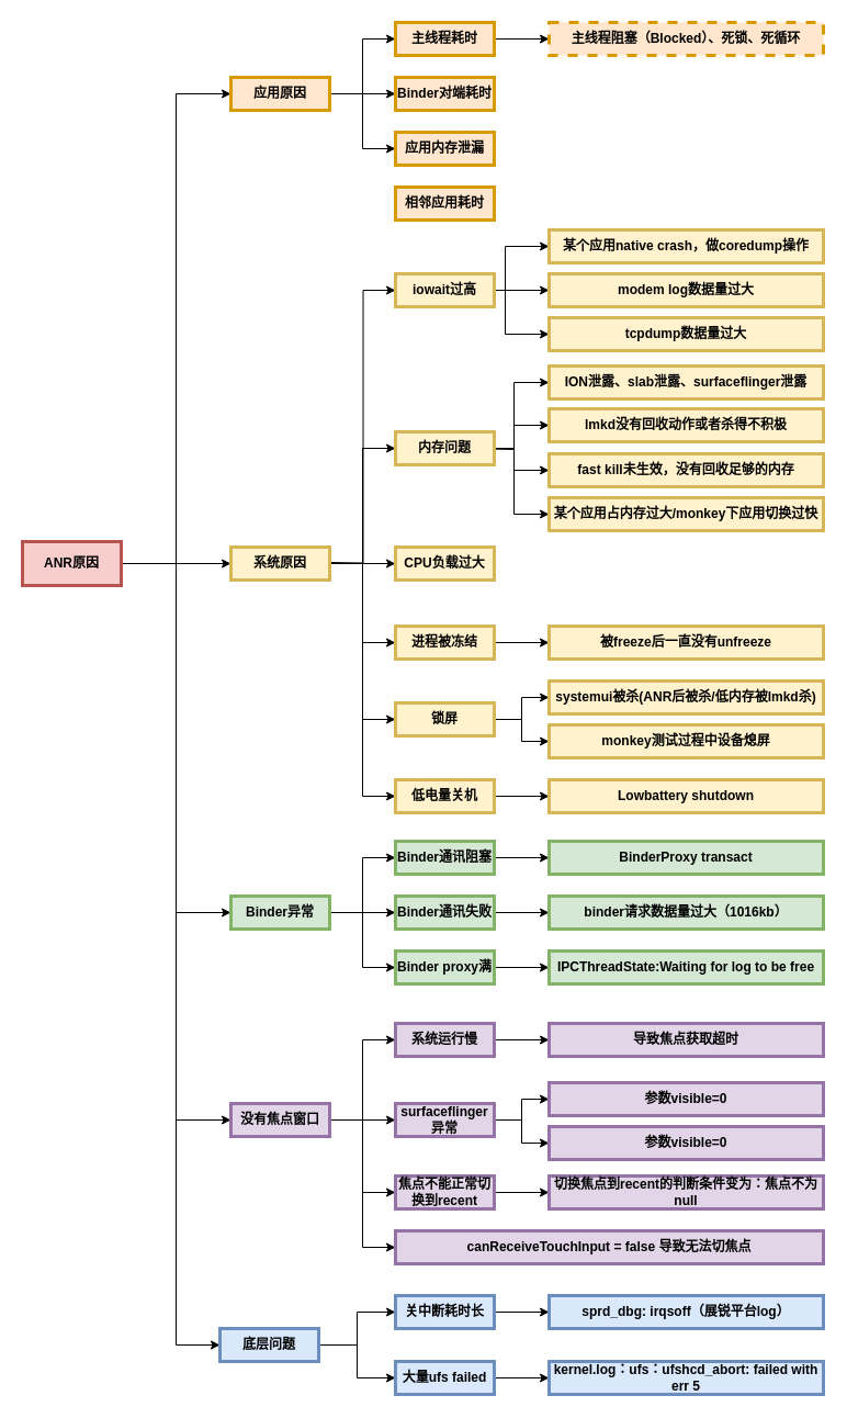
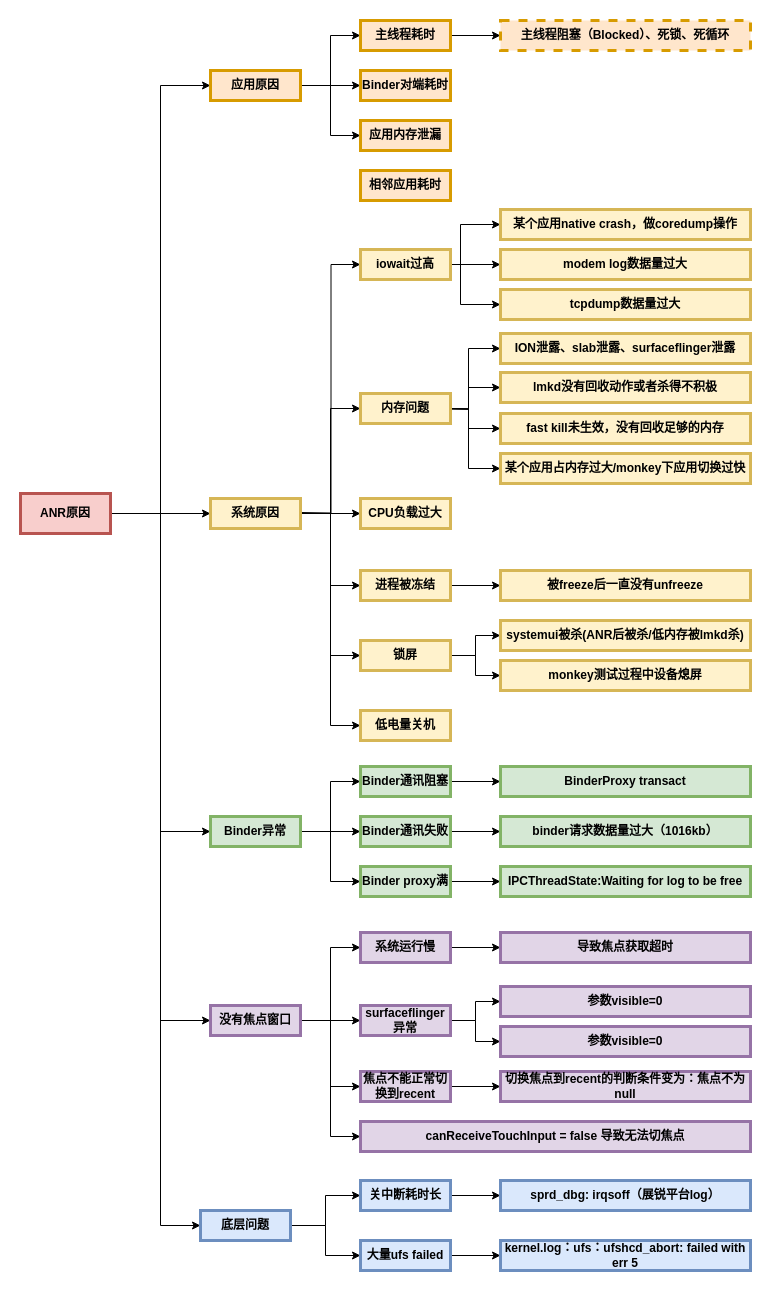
  <mxCell id="0" />
  <mxCell id="1" parent="0" />
  <mxCell id="2" style="edgeStyle=orthogonalEdgeStyle;rounded=0;orthogonalLoop=1;jettySize=auto;html=1;entryX=0;entryY=0.5;entryDx=0;entryDy=0;" parent="1" source="7" target="11" edge="1"><mxGeometry relative="1" as="geometry"><mxPoint x="190" y="90" as="targetPoint" /></mxGeometry></mxCell>
  <mxCell id="3" style="edgeStyle=orthogonalEdgeStyle;rounded=0;orthogonalLoop=1;jettySize=auto;html=1;entryX=0;entryY=0.5;entryDx=0;entryDy=0;" parent="1" source="7" target="24" edge="1"><mxGeometry relative="1" as="geometry" /></mxCell>
  <mxCell id="4" style="edgeStyle=orthogonalEdgeStyle;rounded=0;orthogonalLoop=1;jettySize=auto;html=1;entryX=0;entryY=0.5;entryDx=0;entryDy=0;" parent="1" source="7" target="56" edge="1"><mxGeometry relative="1" as="geometry" /></mxCell>
  <mxCell id="5" style="edgeStyle=orthogonalEdgeStyle;rounded=0;orthogonalLoop=1;jettySize=auto;html=1;entryX=0;entryY=0.5;entryDx=0;entryDy=0;" parent="1" source="7" target="70" edge="1"><mxGeometry relative="1" as="geometry" /></mxCell>
  <mxCell id="6" style="edgeStyle=orthogonalEdgeStyle;rounded=0;orthogonalLoop=1;jettySize=auto;html=1;entryX=0;entryY=0.5;entryDx=0;entryDy=0;" parent="1" source="7" target="85" edge="1"><mxGeometry relative="1" as="geometry"><Array as="points"><mxPoint x="160" y="513" /><mxPoint x="160" y="1225" /></Array></mxGeometry></mxCell>
  <mxCell id="7" value="ANR原因" style="whiteSpace=wrap;align=center;verticalAlign=middle;fontStyle=1;strokeWidth=3;fillColor=#f8cecc;strokeColor=#b85450;" parent="1" vertex="1"><mxGeometry x="20" y="493" width="90" height="40" as="geometry" /></mxCell>
  <mxCell id="8" style="edgeStyle=orthogonalEdgeStyle;rounded=0;orthogonalLoop=1;jettySize=auto;html=1;entryX=0;entryY=0.5;entryDx=0;entryDy=0;fillColor=#ffe6cc;strokeColor=#000000;" parent="1" source="11" target="13" edge="1"><mxGeometry relative="1" as="geometry" /></mxCell>
  <mxCell id="9" style="edgeStyle=orthogonalEdgeStyle;rounded=0;orthogonalLoop=1;jettySize=auto;html=1;fillColor=#ffe6cc;strokeColor=#000000;" parent="1" source="11" target="15" edge="1"><mxGeometry relative="1" as="geometry" /></mxCell>
  <mxCell id="10" style="edgeStyle=orthogonalEdgeStyle;rounded=0;orthogonalLoop=1;jettySize=auto;html=1;entryX=0;entryY=0.5;entryDx=0;entryDy=0;fillColor=#ffe6cc;strokeColor=#000000;" parent="1" source="11" target="16" edge="1"><mxGeometry relative="1" as="geometry" /></mxCell>
  <mxCell id="11" value="应用原因" style="whiteSpace=wrap;align=center;verticalAlign=middle;fontStyle=1;strokeWidth=3;fillColor=#ffe6cc;strokeColor=#d79b00;" parent="1" vertex="1"><mxGeometry x="210" y="70" width="90" height="30" as="geometry" /></mxCell>
  <mxCell id="12" style="edgeStyle=orthogonalEdgeStyle;rounded=0;orthogonalLoop=1;jettySize=auto;html=1;entryX=0;entryY=0.5;entryDx=0;entryDy=0;fillColor=#ffe6cc;strokeColor=#000000;" parent="1" source="13" target="14" edge="1"><mxGeometry relative="1" as="geometry" /></mxCell>
  <mxCell id="13" value="主线程耗时" style="whiteSpace=wrap;align=center;verticalAlign=middle;fontStyle=1;strokeWidth=3;fillColor=#ffe6cc;strokeColor=#d79b00;" parent="1" vertex="1"><mxGeometry x="360" y="20" width="90" height="30" as="geometry" /></mxCell>
  <mxCell id="14" value="主线程阻塞（Blocked）、死锁、死循环" style="whiteSpace=wrap;align=center;verticalAlign=middle;fontStyle=1;strokeWidth=3;fillColor=#ffe6cc;strokeColor=#d79b00;dashed=1;" parent="1" vertex="1"><mxGeometry x="500" y="20" width="250" height="30" as="geometry" /></mxCell>
  <mxCell id="15" value="Binder对端耗时" style="whiteSpace=wrap;align=center;verticalAlign=middle;fontStyle=1;strokeWidth=3;fillColor=#ffe6cc;strokeColor=#d79b00;" parent="1" vertex="1"><mxGeometry x="360" y="70" width="90" height="30" as="geometry" /></mxCell>
  <mxCell id="16" value="应用内存泄漏" style="whiteSpace=wrap;align=center;verticalAlign=middle;fontStyle=1;strokeWidth=3;fillColor=#ffe6cc;strokeColor=#d79b00;" parent="1" vertex="1"><mxGeometry x="360" y="120" width="90" height="30" as="geometry" /></mxCell>
  <mxCell id="17" value="相邻应用耗时" style="whiteSpace=wrap;align=center;verticalAlign=middle;fontStyle=1;strokeWidth=3;fillColor=#ffe6cc;strokeColor=#d79b00;" parent="1" vertex="1"><mxGeometry x="360" y="170" width="90" height="30" as="geometry" /></mxCell>
  <mxCell id="18" style="edgeStyle=orthogonalEdgeStyle;rounded=0;orthogonalLoop=1;jettySize=auto;html=1;entryX=0;entryY=0.5;entryDx=0;entryDy=0;" parent="1" target="28" edge="1"><mxGeometry relative="1" as="geometry"><mxPoint x="300" y="512" as="sourcePoint" /></mxGeometry></mxCell>
  <mxCell id="19" style="edgeStyle=orthogonalEdgeStyle;rounded=0;orthogonalLoop=1;jettySize=auto;html=1;entryX=0;entryY=0.5;entryDx=0;entryDy=0;" parent="1" source="24" target="36" edge="1"><mxGeometry relative="1" as="geometry" /></mxCell>
  <mxCell id="20" style="edgeStyle=orthogonalEdgeStyle;rounded=0;orthogonalLoop=1;jettySize=auto;html=1;entryX=0;entryY=0.5;entryDx=0;entryDy=0;" parent="1" source="24" target="41" edge="1"><mxGeometry relative="1" as="geometry" /></mxCell>
  <mxCell id="21" style="edgeStyle=orthogonalEdgeStyle;rounded=0;orthogonalLoop=1;jettySize=auto;html=1;entryX=0;entryY=0.5;entryDx=0;entryDy=0;" parent="1" source="24" target="43" edge="1"><mxGeometry relative="1" as="geometry" /></mxCell>
  <mxCell id="22" style="edgeStyle=orthogonalEdgeStyle;rounded=0;orthogonalLoop=1;jettySize=auto;html=1;entryX=0;entryY=0.5;entryDx=0;entryDy=0;" parent="1" source="24" target="47" edge="1"><mxGeometry relative="1" as="geometry" /></mxCell>
  <mxCell id="23" style="edgeStyle=orthogonalEdgeStyle;rounded=0;orthogonalLoop=1;jettySize=auto;html=1;entryX=0;entryY=0.5;entryDx=0;entryDy=0;" parent="1" source="24" target="51" edge="1"><mxGeometry relative="1" as="geometry" /></mxCell>
  <mxCell id="24" value="系统原因" style="whiteSpace=wrap;align=center;verticalAlign=middle;fontStyle=1;strokeWidth=3;fillColor=#fff2cc;strokeColor=#d6b656;" parent="1" vertex="1"><mxGeometry x="210" y="498" width="90" height="30" as="geometry" /></mxCell>
  <mxCell id="25" style="edgeStyle=orthogonalEdgeStyle;rounded=0;orthogonalLoop=1;jettySize=auto;html=1;entryX=0;entryY=0.5;entryDx=0;entryDy=0;" parent="1" source="28" target="29" edge="1"><mxGeometry relative="1" as="geometry"><Array as="points"><mxPoint x="460" y="264" /><mxPoint x="460" y="224" /></Array></mxGeometry></mxCell>
  <mxCell id="26" style="edgeStyle=orthogonalEdgeStyle;rounded=0;orthogonalLoop=1;jettySize=auto;html=1;entryX=0;entryY=0.5;entryDx=0;entryDy=0;" parent="1" source="28" target="30" edge="1"><mxGeometry relative="1" as="geometry" /></mxCell>
  <mxCell id="27" style="edgeStyle=orthogonalEdgeStyle;rounded=0;orthogonalLoop=1;jettySize=auto;html=1;entryX=0;entryY=0.5;entryDx=0;entryDy=0;" parent="1" source="28" target="31" edge="1"><mxGeometry relative="1" as="geometry"><Array as="points"><mxPoint x="460" y="264" /><mxPoint x="460" y="304" /></Array></mxGeometry></mxCell>
  <mxCell id="28" value="iowait过高" style="whiteSpace=wrap;align=center;verticalAlign=middle;fontStyle=1;strokeWidth=3;fillColor=#fff2cc;strokeColor=#d6b656;" parent="1" vertex="1"><mxGeometry x="360" y="249" width="90" height="30" as="geometry" /></mxCell>
  <mxCell id="29" value="某个应用native crash，做coredump操作" style="whiteSpace=wrap;align=center;verticalAlign=middle;fontStyle=1;strokeWidth=3;fillColor=#fff2cc;strokeColor=#d6b656;" parent="1" vertex="1"><mxGeometry x="500" y="209" width="250" height="30" as="geometry" /></mxCell>
  <mxCell id="30" value="modem log数据量过大" style="whiteSpace=wrap;align=center;verticalAlign=middle;fontStyle=1;strokeWidth=3;fillColor=#fff2cc;strokeColor=#d6b656;" parent="1" vertex="1"><mxGeometry x="500" y="249" width="250" height="30" as="geometry" /></mxCell>
  <mxCell id="31" value="tcpdump数据量过大" style="whiteSpace=wrap;align=center;verticalAlign=middle;fontStyle=1;strokeWidth=3;fillColor=#fff2cc;strokeColor=#d6b656;" parent="1" vertex="1"><mxGeometry x="500" y="289" width="250" height="30" as="geometry" /></mxCell>
  <mxCell id="32" style="edgeStyle=orthogonalEdgeStyle;rounded=0;orthogonalLoop=1;jettySize=auto;html=1;entryX=0;entryY=0.5;entryDx=0;entryDy=0;" parent="1" target="37" edge="1"><mxGeometry relative="1" as="geometry"><mxPoint x="435" y="408" as="sourcePoint" /><mxPoint x="485" y="348" as="targetPoint" /></mxGeometry></mxCell>
  <mxCell id="33" style="edgeStyle=orthogonalEdgeStyle;rounded=0;orthogonalLoop=1;jettySize=auto;html=1;entryX=0;entryY=0.5;entryDx=0;entryDy=0;" parent="1" target="38" edge="1"><mxGeometry relative="1" as="geometry"><mxPoint x="435" y="408" as="sourcePoint" /></mxGeometry></mxCell>
  <mxCell id="34" style="edgeStyle=orthogonalEdgeStyle;rounded=0;orthogonalLoop=1;jettySize=auto;html=1;entryX=0;entryY=0.5;entryDx=0;entryDy=0;" parent="1" target="39" edge="1"><mxGeometry relative="1" as="geometry"><mxPoint x="435" y="408" as="sourcePoint" /></mxGeometry></mxCell>
  <mxCell id="35" style="edgeStyle=orthogonalEdgeStyle;rounded=0;orthogonalLoop=1;jettySize=auto;html=1;entryX=0;entryY=0.5;entryDx=0;entryDy=0;" parent="1" target="40" edge="1"><mxGeometry relative="1" as="geometry"><mxPoint x="435" y="408" as="sourcePoint" /></mxGeometry></mxCell>
  <mxCell id="36" value="内存问题" style="whiteSpace=wrap;align=center;verticalAlign=middle;fontStyle=1;strokeWidth=3;fillColor=#fff2cc;strokeColor=#d6b656;" parent="1" vertex="1"><mxGeometry x="360" y="393" width="90" height="30" as="geometry" /></mxCell>
  <mxCell id="37" value="ION泄露、slab泄露、surfaceflinger泄露" style="whiteSpace=wrap;align=center;verticalAlign=middle;fontStyle=1;strokeWidth=3;fillColor=#fff2cc;strokeColor=#d6b656;" parent="1" vertex="1"><mxGeometry x="500" y="333" width="250" height="30" as="geometry" /></mxCell>
  <mxCell id="38" value="lmkd没有回收动作或者杀得不积极" style="whiteSpace=wrap;align=center;verticalAlign=middle;fontStyle=1;strokeWidth=3;fillColor=#fff2cc;strokeColor=#d6b656;" parent="1" vertex="1"><mxGeometry x="500" y="372" width="250" height="30" as="geometry" /></mxCell>
  <mxCell id="39" value="fast kill未生效，没有回收足够的内存" style="whiteSpace=wrap;align=center;verticalAlign=middle;fontStyle=1;strokeWidth=3;fillColor=#fff2cc;strokeColor=#d6b656;" parent="1" vertex="1"><mxGeometry x="500" y="413" width="250" height="30" as="geometry" /></mxCell>
  <mxCell id="40" value="某个应用占内存过大/monkey下应用切换过快" style="whiteSpace=wrap;align=center;verticalAlign=middle;fontStyle=1;strokeWidth=3;fillColor=#fff2cc;strokeColor=#d6b656;" parent="1" vertex="1"><mxGeometry x="500" y="453" width="250" height="30" as="geometry" /></mxCell>
  <mxCell id="41" value="CPU负载过大" style="whiteSpace=wrap;align=center;verticalAlign=middle;fontStyle=1;strokeWidth=3;fillColor=#fff2cc;strokeColor=#d6b656;" parent="1" vertex="1"><mxGeometry x="360" y="498" width="90" height="30" as="geometry" /></mxCell>
  <mxCell id="42" style="edgeStyle=orthogonalEdgeStyle;rounded=0;orthogonalLoop=1;jettySize=auto;html=1;entryX=0;entryY=0.5;entryDx=0;entryDy=0;" parent="1" source="43" target="44" edge="1"><mxGeometry relative="1" as="geometry" /></mxCell>
  <mxCell id="43" value="进程被冻结" style="whiteSpace=wrap;align=center;verticalAlign=middle;fontStyle=1;strokeWidth=3;fillColor=#fff2cc;strokeColor=#d6b656;" parent="1" vertex="1"><mxGeometry x="360" y="570" width="90" height="30" as="geometry" /></mxCell>
  <mxCell id="44" value="被freeze后一直没有unfreeze" style="whiteSpace=wrap;align=center;verticalAlign=middle;fontStyle=1;strokeWidth=3;fillColor=#fff2cc;strokeColor=#d6b656;" parent="1" vertex="1"><mxGeometry x="500" y="570" width="250" height="30" as="geometry" /></mxCell>
  <mxCell id="45" style="edgeStyle=orthogonalEdgeStyle;rounded=0;orthogonalLoop=1;jettySize=auto;html=1;entryX=0;entryY=0.5;entryDx=0;entryDy=0;" parent="1" source="47" target="48" edge="1"><mxGeometry relative="1" as="geometry" /></mxCell>
  <mxCell id="46" style="edgeStyle=orthogonalEdgeStyle;rounded=0;orthogonalLoop=1;jettySize=auto;html=1;entryX=0;entryY=0.5;entryDx=0;entryDy=0;" parent="1" source="47" target="49" edge="1"><mxGeometry relative="1" as="geometry" /></mxCell>
  <mxCell id="47" value="锁屏" style="whiteSpace=wrap;align=center;verticalAlign=middle;fontStyle=1;strokeWidth=3;fillColor=#fff2cc;strokeColor=#d6b656;" parent="1" vertex="1"><mxGeometry x="360" y="640" width="90" height="30" as="geometry" /></mxCell>
  <mxCell id="48" value="systemui被杀(ANR后被杀/低内存被lmkd杀)" style="whiteSpace=wrap;align=center;verticalAlign=middle;fontStyle=1;strokeWidth=3;fillColor=#fff2cc;strokeColor=#d6b656;" parent="1" vertex="1"><mxGeometry x="500" y="620" width="250" height="30" as="geometry" /></mxCell>
  <mxCell id="49" value="monkey测试过程中设备熄屏" style="whiteSpace=wrap;align=center;verticalAlign=middle;fontStyle=1;strokeWidth=3;fillColor=#fff2cc;strokeColor=#d6b656;" parent="1" vertex="1"><mxGeometry x="500" y="660" width="250" height="30" as="geometry" /></mxCell>
- <mxCell id="50" style="edgeStyle=orthogonalEdgeStyle;rounded=0;orthogonalLoop=1;jettySize=auto;html=1;entryX=0;entryY=0.5;entryDx=0;entryDy=0;" parent="1" source="51" target="52" edge="1"><mxGeometry relative="1" as="geometry" /></mxCell>
  <mxCell id="51" value="低电量关机" style="whiteSpace=wrap;align=center;verticalAlign=middle;fontStyle=1;strokeWidth=3;fillColor=#fff2cc;strokeColor=#d6b656;" parent="1" vertex="1"><mxGeometry x="360" y="710" width="90" height="30" as="geometry" /></mxCell>
- <mxCell id="52" value="Lowbattery shutdown" style="whiteSpace=wrap;align=center;verticalAlign=middle;fontStyle=1;strokeWidth=3;fillColor=#fff2cc;strokeColor=#d6b656;" parent="1" vertex="1"><mxGeometry x="500" y="710" width="250" height="30" as="geometry" /></mxCell>
  <mxCell id="53" style="edgeStyle=orthogonalEdgeStyle;rounded=0;orthogonalLoop=1;jettySize=auto;html=1;" parent="1" source="56" target="60" edge="1"><mxGeometry relative="1" as="geometry" /></mxCell>
  <mxCell id="54" style="edgeStyle=orthogonalEdgeStyle;rounded=0;orthogonalLoop=1;jettySize=auto;html=1;entryX=0;entryY=0.5;entryDx=0;entryDy=0;" parent="1" source="56" target="58" edge="1"><mxGeometry relative="1" as="geometry" /></mxCell>
  <mxCell id="55" style="edgeStyle=orthogonalEdgeStyle;rounded=0;orthogonalLoop=1;jettySize=auto;html=1;entryX=0;entryY=0.5;entryDx=0;entryDy=0;" parent="1" source="56" target="62" edge="1"><mxGeometry relative="1" as="geometry" /></mxCell>
  <mxCell id="56" value="Binder异常" style="whiteSpace=wrap;align=center;verticalAlign=middle;fontStyle=1;strokeWidth=3;fillColor=#d5e8d4;strokeColor=#82b366;" parent="1" vertex="1"><mxGeometry x="210" y="816" width="90" height="30" as="geometry" /></mxCell>
  <mxCell id="57" style="edgeStyle=orthogonalEdgeStyle;rounded=0;orthogonalLoop=1;jettySize=auto;html=1;entryX=0;entryY=0.5;entryDx=0;entryDy=0;" parent="1" source="58" target="63" edge="1"><mxGeometry relative="1" as="geometry" /></mxCell>
  <mxCell id="58" value="Binder通讯阻塞" style="whiteSpace=wrap;align=center;verticalAlign=middle;fontStyle=1;strokeWidth=3;fillColor=#d5e8d4;strokeColor=#82b366;" parent="1" vertex="1"><mxGeometry x="360" y="766" width="90" height="30" as="geometry" /></mxCell>
  <mxCell id="59" style="edgeStyle=orthogonalEdgeStyle;rounded=0;orthogonalLoop=1;jettySize=auto;html=1;entryX=0;entryY=0.5;entryDx=0;entryDy=0;" parent="1" source="60" target="64" edge="1"><mxGeometry relative="1" as="geometry" /></mxCell>
  <mxCell id="60" value="Binder通讯失败" style="whiteSpace=wrap;align=center;verticalAlign=middle;fontStyle=1;strokeWidth=3;fillColor=#d5e8d4;strokeColor=#82b366;" parent="1" vertex="1"><mxGeometry x="360" y="816" width="90" height="30" as="geometry" /></mxCell>
  <mxCell id="61" style="edgeStyle=orthogonalEdgeStyle;rounded=0;orthogonalLoop=1;jettySize=auto;html=1;entryX=0;entryY=0.5;entryDx=0;entryDy=0;" parent="1" source="62" target="65" edge="1"><mxGeometry relative="1" as="geometry" /></mxCell>
  <mxCell id="62" value="Binder proxy满" style="whiteSpace=wrap;align=center;verticalAlign=middle;fontStyle=1;strokeWidth=3;fillColor=#d5e8d4;strokeColor=#82b366;" parent="1" vertex="1"><mxGeometry x="360" y="866" width="90" height="30" as="geometry" /></mxCell>
  <mxCell id="63" value="BinderProxy transact" style="whiteSpace=wrap;align=center;verticalAlign=middle;fontStyle=1;strokeWidth=3;fillColor=#d5e8d4;strokeColor=#82b366;" parent="1" vertex="1"><mxGeometry x="500" y="766" width="250" height="30" as="geometry" /></mxCell>
  <mxCell id="64" value="binder请求数据量过大（1016kb）" style="whiteSpace=wrap;align=center;verticalAlign=middle;fontStyle=1;strokeWidth=3;fillColor=#d5e8d4;strokeColor=#82b366;" parent="1" vertex="1"><mxGeometry x="500" y="816" width="250" height="30" as="geometry" /></mxCell>
  <mxCell id="65" value="IPCThreadState:Waiting for log to be free" style="whiteSpace=wrap;align=center;verticalAlign=middle;fontStyle=1;strokeWidth=3;fillColor=#d5e8d4;strokeColor=#82b366;" parent="1" vertex="1"><mxGeometry x="500" y="866" width="250" height="30" as="geometry" /></mxCell>
  <mxCell id="66" style="edgeStyle=orthogonalEdgeStyle;rounded=0;orthogonalLoop=1;jettySize=auto;html=1;entryX=0;entryY=0.5;entryDx=0;entryDy=0;" parent="1" source="70" target="72" edge="1"><mxGeometry relative="1" as="geometry" /></mxCell>
  <mxCell id="67" style="edgeStyle=orthogonalEdgeStyle;rounded=0;orthogonalLoop=1;jettySize=auto;html=1;" parent="1" source="70" target="76" edge="1"><mxGeometry relative="1" as="geometry" /></mxCell>
  <mxCell id="68" style="edgeStyle=orthogonalEdgeStyle;rounded=0;orthogonalLoop=1;jettySize=auto;html=1;entryX=0;entryY=0.5;entryDx=0;entryDy=0;" parent="1" source="70" target="80" edge="1"><mxGeometry relative="1" as="geometry" /></mxCell>
  <mxCell id="69" style="edgeStyle=orthogonalEdgeStyle;rounded=0;orthogonalLoop=1;jettySize=auto;html=1;entryX=0;entryY=0.5;entryDx=0;entryDy=0;" parent="1" source="70" target="82" edge="1"><mxGeometry relative="1" as="geometry" /></mxCell>
  <mxCell id="70" value="没有焦点窗口" style="whiteSpace=wrap;align=center;verticalAlign=middle;fontStyle=1;strokeWidth=3;fillColor=#e1d5e7;strokeColor=#9673a6;" parent="1" vertex="1"><mxGeometry x="210" y="1005" width="90" height="30" as="geometry" /></mxCell>
  <mxCell id="71" style="edgeStyle=orthogonalEdgeStyle;rounded=0;orthogonalLoop=1;jettySize=auto;html=1;" parent="1" source="72" target="73" edge="1"><mxGeometry relative="1" as="geometry" /></mxCell>
  <mxCell id="72" value="系统运行慢" style="whiteSpace=wrap;align=center;verticalAlign=middle;fontStyle=1;strokeWidth=3;fillColor=#e1d5e7;strokeColor=#9673a6;" parent="1" vertex="1"><mxGeometry x="360" y="932" width="90" height="30" as="geometry" /></mxCell>
  <mxCell id="73" value="导致焦点获取超时" style="whiteSpace=wrap;align=center;verticalAlign=middle;fontStyle=1;strokeWidth=3;fillColor=#e1d5e7;strokeColor=#9673a6;" parent="1" vertex="1"><mxGeometry x="500" y="932" width="250" height="30" as="geometry" /></mxCell>
  <mxCell id="74" style="edgeStyle=orthogonalEdgeStyle;rounded=0;orthogonalLoop=1;jettySize=auto;html=1;" parent="1" source="76" target="77" edge="1"><mxGeometry relative="1" as="geometry" /></mxCell>
  <mxCell id="75" style="edgeStyle=orthogonalEdgeStyle;rounded=0;orthogonalLoop=1;jettySize=auto;html=1;entryX=0;entryY=0.5;entryDx=0;entryDy=0;" parent="1" source="76" target="78" edge="1"><mxGeometry relative="1" as="geometry" /></mxCell>
  <mxCell id="76" value="surfaceflinger异常" style="whiteSpace=wrap;align=center;verticalAlign=middle;fontStyle=1;strokeWidth=3;fillColor=#e1d5e7;strokeColor=#9673a6;" parent="1" vertex="1"><mxGeometry x="360" y="1005" width="90" height="30" as="geometry" /></mxCell>
  <mxCell id="77" value="参数visible=0" style="whiteSpace=wrap;align=center;verticalAlign=middle;fontStyle=1;strokeWidth=3;fillColor=#e1d5e7;strokeColor=#9673a6;" parent="1" vertex="1"><mxGeometry x="500" y="986" width="250" height="30" as="geometry" /></mxCell>
  <mxCell id="78" value="参数visible=0" style="whiteSpace=wrap;align=center;verticalAlign=middle;fontStyle=1;strokeWidth=3;fillColor=#e1d5e7;strokeColor=#9673a6;" parent="1" vertex="1"><mxGeometry x="500" y="1026" width="250" height="30" as="geometry" /></mxCell>
  <mxCell id="79" style="edgeStyle=orthogonalEdgeStyle;rounded=0;orthogonalLoop=1;jettySize=auto;html=1;entryX=0;entryY=0.5;entryDx=0;entryDy=0;" parent="1" source="80" target="81" edge="1"><mxGeometry relative="1" as="geometry" /></mxCell>
  <mxCell id="80" value="焦点不能正常切换到recent" style="whiteSpace=wrap;align=center;verticalAlign=middle;fontStyle=1;strokeWidth=3;fillColor=#e1d5e7;strokeColor=#9673a6;" parent="1" vertex="1"><mxGeometry x="360" y="1071" width="90" height="30" as="geometry" /></mxCell>
  <mxCell id="81" value="切换焦点到recent的判断条件变为：焦点不为null" style="whiteSpace=wrap;align=center;verticalAlign=middle;fontStyle=1;strokeWidth=3;fillColor=#e1d5e7;strokeColor=#9673a6;" parent="1" vertex="1"><mxGeometry x="500" y="1071" width="250" height="30" as="geometry" /></mxCell>
  <mxCell id="82" value="canReceiveTouchInput = false 导致无法切焦点" style="whiteSpace=wrap;align=center;verticalAlign=middle;fontStyle=1;strokeWidth=3;fillColor=#e1d5e7;strokeColor=#9673a6;" parent="1" vertex="1"><mxGeometry x="360" y="1121" width="390" height="30" as="geometry" /></mxCell>
  <mxCell id="83" style="edgeStyle=orthogonalEdgeStyle;rounded=0;orthogonalLoop=1;jettySize=auto;html=1;entryX=0;entryY=0.5;entryDx=0;entryDy=0;" parent="1" source="85" target="87" edge="1"><mxGeometry relative="1" as="geometry" /></mxCell>
  <mxCell id="84" style="edgeStyle=orthogonalEdgeStyle;rounded=0;orthogonalLoop=1;jettySize=auto;html=1;" parent="1" source="85" target="89" edge="1"><mxGeometry relative="1" as="geometry" /></mxCell>
  <mxCell id="85" value="底层问题" style="whiteSpace=wrap;align=center;verticalAlign=middle;fontStyle=1;strokeWidth=3;fillColor=#dae8fc;strokeColor=#6c8ebf;" parent="1" vertex="1"><mxGeometry x="200" y="1210" width="90" height="30" as="geometry" /></mxCell>
  <mxCell id="86" style="edgeStyle=orthogonalEdgeStyle;rounded=0;orthogonalLoop=1;jettySize=auto;html=1;entryX=0;entryY=0.5;entryDx=0;entryDy=0;" parent="1" source="87" target="90" edge="1"><mxGeometry relative="1" as="geometry" /></mxCell>
  <mxCell id="87" value="关中断耗时长" style="whiteSpace=wrap;align=center;verticalAlign=middle;fontStyle=1;strokeWidth=3;fillColor=#dae8fc;strokeColor=#6c8ebf;" parent="1" vertex="1"><mxGeometry x="360" y="1180" width="90" height="30" as="geometry" /></mxCell>
  <mxCell id="88" style="edgeStyle=orthogonalEdgeStyle;rounded=0;orthogonalLoop=1;jettySize=auto;html=1;" parent="1" source="89" target="91" edge="1"><mxGeometry relative="1" as="geometry" /></mxCell>
  <mxCell id="89" value="大量ufs failed" style="whiteSpace=wrap;align=center;verticalAlign=middle;fontStyle=1;strokeWidth=3;fillColor=#dae8fc;strokeColor=#6c8ebf;" parent="1" vertex="1"><mxGeometry x="360" y="1240" width="90" height="30" as="geometry" /></mxCell>
  <mxCell id="90" value="sprd_dbg: irqsoff（展锐平台log）" style="whiteSpace=wrap;align=center;verticalAlign=middle;fontStyle=1;strokeWidth=3;fillColor=#dae8fc;strokeColor=#6c8ebf;" parent="1" vertex="1"><mxGeometry x="500" y="1180" width="250" height="30" as="geometry" /></mxCell>
  <mxCell id="91" value="kernel.log：ufs：ufshcd_abort: failed with err 5" style="whiteSpace=wrap;align=center;verticalAlign=middle;fontStyle=1;strokeWidth=3;fillColor=#dae8fc;strokeColor=#6c8ebf;" parent="1" vertex="1"><mxGeometry x="500" y="1240" width="250" height="30" as="geometry" /></mxCell>
